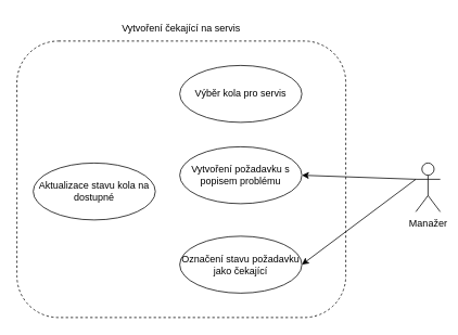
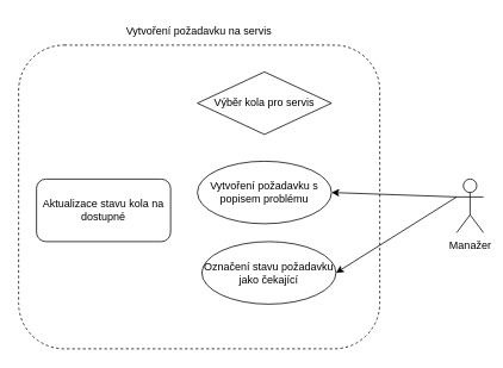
  <mxCell id="0" />
  <mxCell id="1" parent="0" />
  <mxCell id="2" value="Manažer" style="shape=umlActor;verticalLabelPosition=bottom;verticalAlign=top;html=1;outlineConnect=0;" vertex="1" parent="1"><mxGeometry x="510" y="200" width="30" height="60" as="geometry" /></mxCell>
  <mxCell id="3" value="" style="rounded=1;whiteSpace=wrap;html=1;dashed=1;" vertex="1" parent="1"><mxGeometry x="20" y="50" width="404" height="340" as="geometry" /></mxCell>
- <mxCell id="4" value="Výběr kola pro servis" style="ellipse;whiteSpace=wrap;html=1;" vertex="1" parent="1"><mxGeometry x="220" y="80" width="150" height="70" as="geometry" /></mxCell>
+ <mxCell id="4" value="Výběr kola pro servis" style="rhombus;whiteSpace=wrap;html=1;" vertex="1" parent="1"><mxGeometry x="220" y="80" width="150" height="70" as="geometry" /></mxCell>
  <mxCell id="5" value="Vytvoření požadavku s popisem problému" style="ellipse;whiteSpace=wrap;html=1;" vertex="1" parent="1"><mxGeometry x="220" y="180" width="150" height="70" as="geometry" /></mxCell>
- <mxCell id="6" value="Označení stavu požadavku jako čekající" style="ellipse;whiteSpace=wrap;html=1;" vertex="1" parent="1"><mxGeometry x="220" y="290" width="150" height="70" as="geometry" /></mxCell>
- <mxCell id="7" value="Aktualizace stavu kola na dostupné" style="ellipse;whiteSpace=wrap;html=1;" vertex="1" parent="1"><mxGeometry x="40" y="200" width="150" height="70" as="geometry" /></mxCell>
+ <mxCell id="6" value="Označení stavu požadavku jako čekající" style="ellipse;whiteSpace=wrap;html=1;" vertex="1" parent="1"><mxGeometry x="225" y="270" width="150" height="70" as="geometry" /></mxCell>
+ <mxCell id="7" value="Aktualizace stavu kola na dostupné" style="whiteSpace=wrap;html=1;rounded=1;" vertex="1" parent="1"><mxGeometry x="40" y="200" width="150" height="70" as="geometry" /></mxCell>
  <mxCell id="8" value="" style="endArrow=classic;html=1;rounded=0;entryX=1;entryY=0.5;entryDx=0;entryDy=0;" edge="1" parent="1" target="6"><mxGeometry width="50" height="50" relative="1" as="geometry"><mxPoint x="510" y="220" as="sourcePoint" /><mxPoint x="410" y="240" as="targetPoint" /></mxGeometry></mxCell>
  <mxCell id="9" value="" style="endArrow=classic;html=1;rounded=0;entryX=1;entryY=0.5;entryDx=0;entryDy=0;" edge="1" parent="1" target="5"><mxGeometry width="50" height="50" relative="1" as="geometry"><mxPoint x="510" y="220" as="sourcePoint" /><mxPoint x="410" y="240" as="targetPoint" /></mxGeometry></mxCell>
- <mxCell id="10" value="Vytvoření čekající na servis" style="text;html=1;align=center;verticalAlign=middle;whiteSpace=wrap;rounded=0;" vertex="1" parent="1"><mxGeometry x="132" y="20" width="180" height="30" as="geometry" /></mxCell>
+ <mxCell id="10" value="Vytvoření požadavku na servis" style="text;html=1;align=center;verticalAlign=middle;whiteSpace=wrap;rounded=0;" vertex="1" parent="1"><mxGeometry x="132" y="20" width="180" height="30" as="geometry" /></mxCell>
